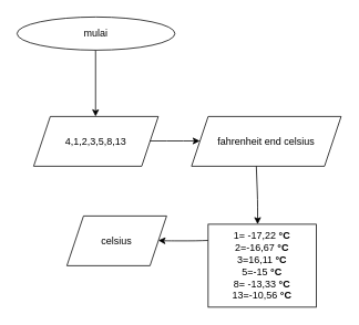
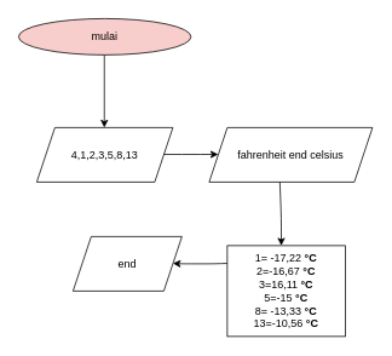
  <mxCell id="0" />
  <mxCell id="1" parent="0" />
- <mxCell id="2" value="mulai" style="ellipse;whiteSpace=wrap;html=1;" vertex="1" parent="1"><mxGeometry x="20" y="20" width="190" height="40" as="geometry" /></mxCell>
+ <mxCell id="2" value="mulai" style="ellipse;whiteSpace=wrap;html=1;fillColor=#f8cecc;" vertex="1" parent="1"><mxGeometry x="20" y="20" width="190" height="40" as="geometry" /></mxCell>
  <mxCell id="3" value="4,1,2,3,5,8,13" style="shape=parallelogram;perimeter=parallelogramPerimeter;whiteSpace=wrap;html=1;fixedSize=1;" vertex="1" parent="1"><mxGeometry x="40" y="140" width="150" height="60" as="geometry" /></mxCell>
  <mxCell id="4" value="" style="endArrow=classic;html=1;" edge="1" parent="1"><mxGeometry width="50" height="50" relative="1" as="geometry"><mxPoint x="114.5" y="60" as="sourcePoint" /><mxPoint x="114.5" y="140" as="targetPoint" /></mxGeometry></mxCell>
  <mxCell id="5" value="fahrenheit end celsius" style="shape=parallelogram;perimeter=parallelogramPerimeter;whiteSpace=wrap;html=1;fixedSize=1;" vertex="1" parent="1"><mxGeometry x="230" y="140" width="180" height="60" as="geometry" /></mxCell>
  <mxCell id="6" value="" style="endArrow=classic;html=1;" edge="1" parent="1"><mxGeometry width="50" height="50" relative="1" as="geometry"><mxPoint x="180" y="169.5" as="sourcePoint" /><mxPoint x="240" y="169.5" as="targetPoint" /><Array as="points"><mxPoint x="210" y="169.5" /></Array></mxGeometry></mxCell>
  <mxCell id="7" value="" style="endArrow=classic;html=1;exitX=0.433;exitY=1;exitDx=0;exitDy=0;exitPerimeter=0;" edge="1" parent="1" source="5"><mxGeometry width="50" height="50" relative="1" as="geometry"><mxPoint x="309.5" y="210" as="sourcePoint" /><mxPoint x="309.5" y="270" as="targetPoint" /><Array as="points"><mxPoint x="309.5" y="240" /></Array></mxGeometry></mxCell>
  <mxCell id="8" value="" style="endArrow=classic;html=1;" edge="1" parent="1"><mxGeometry width="50" height="50" relative="1" as="geometry"><mxPoint x="250" y="289.5" as="sourcePoint" /><mxPoint x="190" y="289.5" as="targetPoint" /><Array as="points"><mxPoint x="235" y="290" /><mxPoint x="200" y="290" /></Array></mxGeometry></mxCell>
- <mxCell id="9" value="celsius" style="shape=parallelogram;perimeter=parallelogramPerimeter;whiteSpace=wrap;html=1;fixedSize=1;" vertex="1" parent="1"><mxGeometry x="80" y="260" width="120" height="60" as="geometry" /></mxCell>
+ <mxCell id="9" value="end" style="shape=parallelogram;perimeter=parallelogramPerimeter;whiteSpace=wrap;html=1;fixedSize=1;" vertex="1" parent="1"><mxGeometry x="80" y="260" width="120" height="60" as="geometry" /></mxCell>
  <mxCell id="10" value="&lt;span&gt;1=&lt;/span&gt;&lt;span&gt;&amp;nbsp;&lt;/span&gt;&lt;span&gt;-17,22&lt;/span&gt;&lt;b&gt;&amp;nbsp;°C&lt;/b&gt;&lt;br&gt;&lt;span&gt;2=&lt;/span&gt;&lt;span&gt;-16,67&lt;/span&gt;&lt;b&gt;&amp;nbsp;°C&lt;/b&gt;&lt;br&gt;&lt;span&gt;3=&lt;/span&gt;&lt;span&gt;16,11&lt;/span&gt;&lt;b&gt;&amp;nbsp;°C&lt;/b&gt;&lt;br&gt;&lt;span&gt;5=&lt;/span&gt;&lt;span&gt;-15&lt;/span&gt;&lt;b&gt;&amp;nbsp;°C&lt;/b&gt;&lt;br&gt;&lt;span&gt;8=&lt;/span&gt;&lt;span&gt;&amp;nbsp;&lt;/span&gt;&lt;span&gt;-13,33&lt;/span&gt;&lt;b&gt;&amp;nbsp;°C&lt;/b&gt;&lt;br&gt;&lt;span&gt;13=&lt;/span&gt;&lt;span&gt;-10,56&lt;/span&gt;&lt;b&gt;&amp;nbsp;°C&lt;/b&gt;" style="rounded=0;whiteSpace=wrap;html=1;" vertex="1" parent="1"><mxGeometry x="250" y="270" width="130" height="100" as="geometry" /></mxCell>
